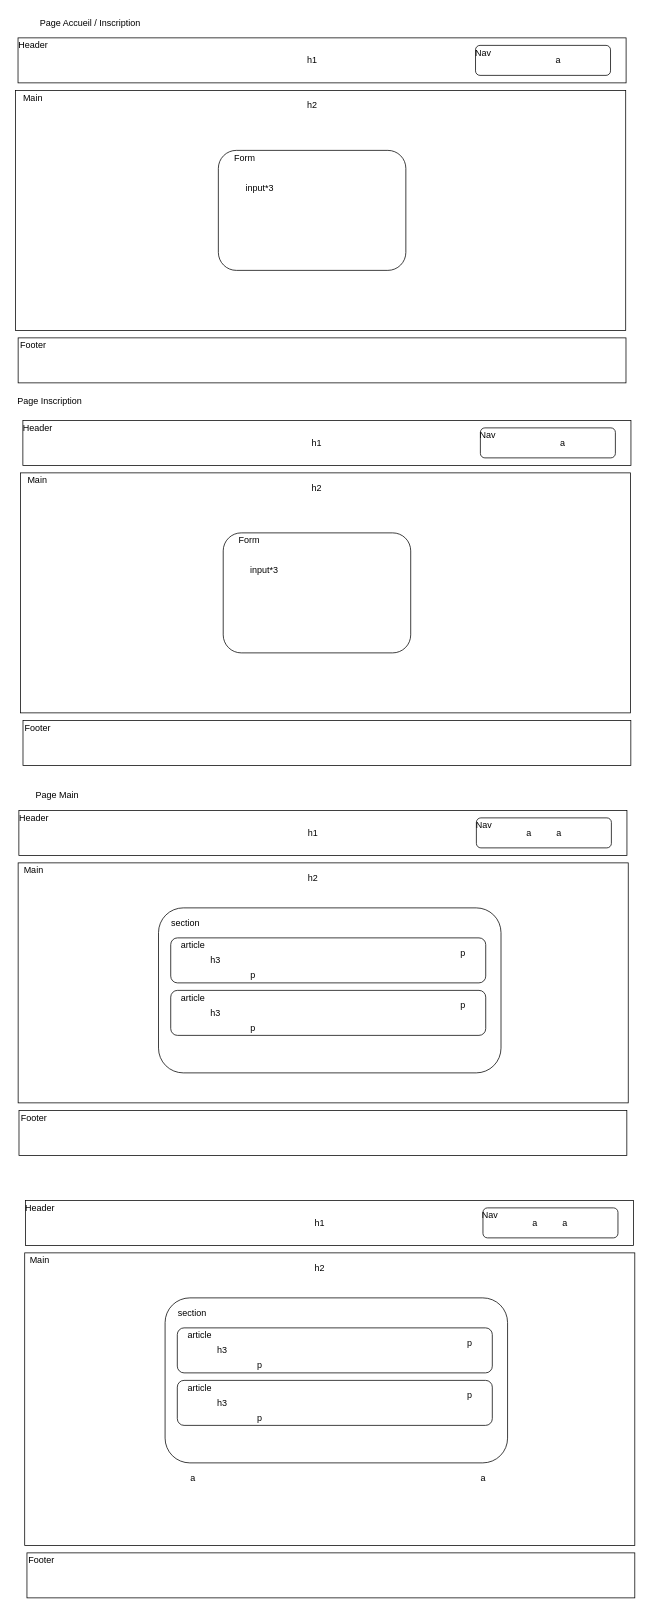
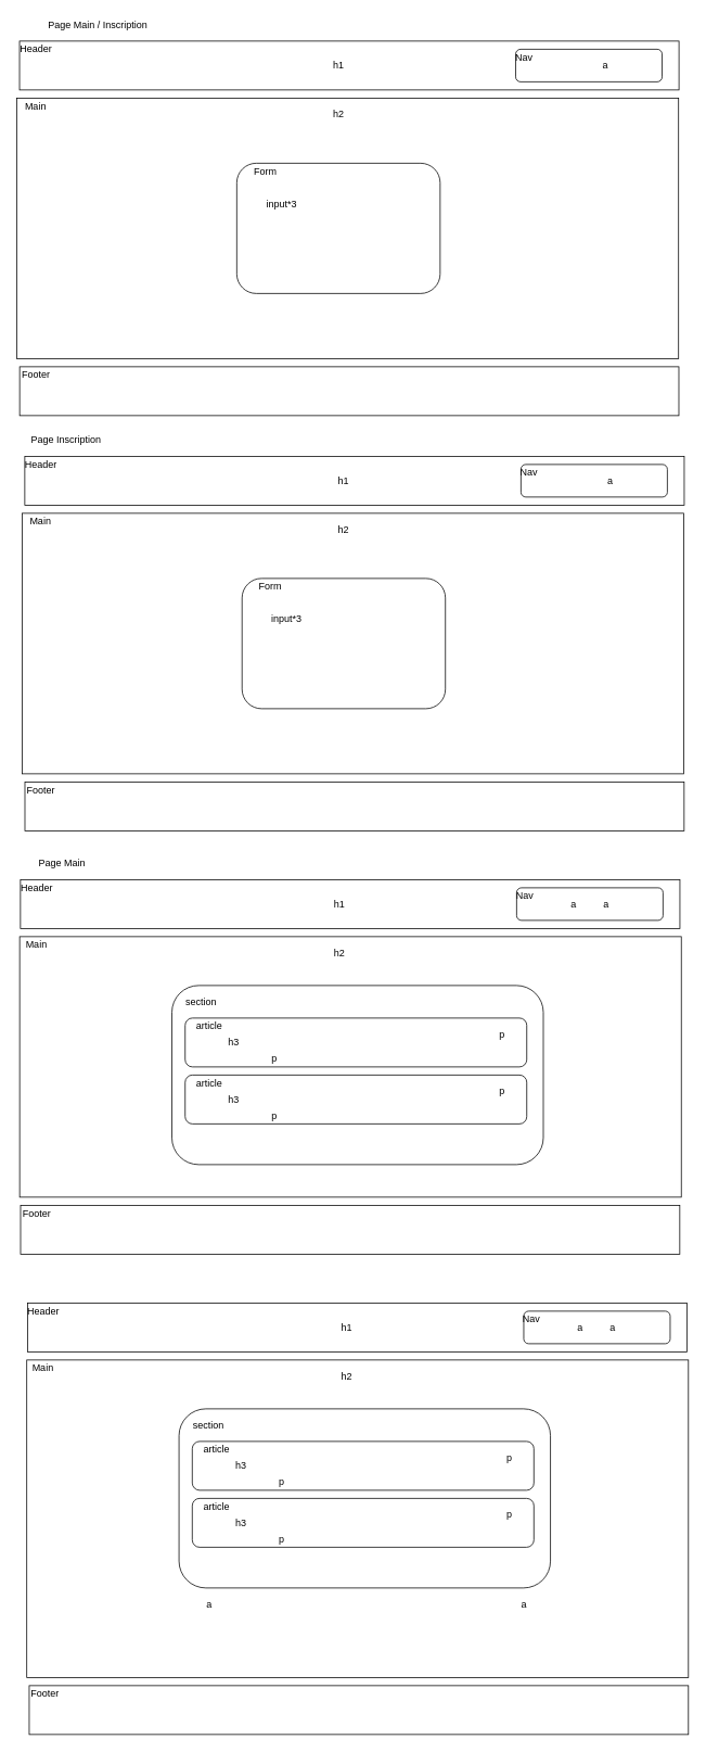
  <mxCell id="0" />
  <mxCell id="1" parent="0" />
  <mxCell id="2" value="" style="rounded=0;whiteSpace=wrap;html=1;" parent="1" vertex="1"><mxGeometry x="23.53" y="50" width="810.76" height="60" as="geometry" /></mxCell>
  <mxCell id="3" value="h1" style="text;html=1;strokeColor=none;fillColor=none;align=center;verticalAlign=middle;whiteSpace=wrap;rounded=0;" parent="1" vertex="1"><mxGeometry x="396" y="70" width="40" height="20" as="geometry" /></mxCell>
  <mxCell id="4" value="" style="rounded=1;whiteSpace=wrap;html=1;" parent="1" vertex="1"><mxGeometry x="633.53" y="60" width="180" height="40" as="geometry" /></mxCell>
  <mxCell id="5" value="Nav" style="text;html=1;strokeColor=none;fillColor=none;align=center;verticalAlign=middle;whiteSpace=wrap;rounded=0;flipH=1;flipV=1;" parent="1" vertex="1"><mxGeometry x="623.53" y="60" width="40" height="20" as="geometry" /></mxCell>
  <mxCell id="6" value="a" style="text;html=1;strokeColor=none;fillColor=none;align=center;verticalAlign=middle;whiteSpace=wrap;rounded=0;" parent="1" vertex="1"><mxGeometry x="723.53" y="70" width="40" height="20" as="geometry" /></mxCell>
  <mxCell id="7" value="" style="rounded=0;whiteSpace=wrap;html=1;" parent="1" vertex="1"><mxGeometry x="20.33" y="120" width="813.46" height="320" as="geometry" /></mxCell>
  <mxCell id="8" value="&lt;div&gt;Main&lt;/div&gt;" style="text;html=1;align=center;verticalAlign=middle;resizable=0;points=[];autosize=1;" parent="1" vertex="1"><mxGeometry x="22.54" y="120" width="40" height="20" as="geometry" /></mxCell>
  <mxCell id="9" value="Header" style="text;html=1;strokeColor=none;fillColor=none;align=center;verticalAlign=middle;whiteSpace=wrap;rounded=0;" parent="1" vertex="1"><mxGeometry x="23.53" y="50" width="40" height="20" as="geometry" /></mxCell>
- <mxCell id="10" value="Page Accueil / Inscription" style="text;html=1;strokeColor=none;fillColor=none;align=center;verticalAlign=middle;whiteSpace=wrap;rounded=0;" parent="1" vertex="1"><mxGeometry x="23.53" y="20" width="192.47" height="20" as="geometry" /></mxCell>
+ <mxCell id="10" value="Page Main / Inscription" style="text;html=1;strokeColor=none;fillColor=none;align=center;verticalAlign=middle;whiteSpace=wrap;rounded=0;" parent="1" vertex="1"><mxGeometry x="23.53" y="20" width="192.47" height="20" as="geometry" /></mxCell>
  <mxCell id="11" value="" style="rounded=0;whiteSpace=wrap;html=1;" parent="1" vertex="1"><mxGeometry x="23.68" y="450" width="810.47" height="60" as="geometry" /></mxCell>
  <mxCell id="12" value="Footer" style="text;html=1;strokeColor=none;fillColor=none;align=center;verticalAlign=middle;whiteSpace=wrap;rounded=0;" parent="1" vertex="1"><mxGeometry x="23.68" y="450" width="40" height="20" as="geometry" /></mxCell>
  <mxCell id="13" value="h2" style="text;html=1;strokeColor=none;fillColor=none;align=center;verticalAlign=middle;whiteSpace=wrap;rounded=0;" parent="1" vertex="1"><mxGeometry x="396" y="130" width="40" height="20" as="geometry" /></mxCell>
  <mxCell id="14" value="" style="rounded=0;whiteSpace=wrap;html=1;" parent="1" vertex="1"><mxGeometry x="24.67" y="1080" width="810.76" height="60" as="geometry" /></mxCell>
  <mxCell id="15" value="h1" style="text;html=1;strokeColor=none;fillColor=none;align=center;verticalAlign=middle;whiteSpace=wrap;rounded=0;" parent="1" vertex="1"><mxGeometry x="397.14" y="1100" width="40" height="20" as="geometry" /></mxCell>
  <mxCell id="16" value="" style="rounded=1;whiteSpace=wrap;html=1;" parent="1" vertex="1"><mxGeometry x="634.67" y="1090" width="180" height="40" as="geometry" /></mxCell>
  <mxCell id="17" value="Nav" style="text;html=1;strokeColor=none;fillColor=none;align=center;verticalAlign=middle;whiteSpace=wrap;rounded=0;flipH=1;flipV=1;" parent="1" vertex="1"><mxGeometry x="624.67" y="1090" width="40" height="20" as="geometry" /></mxCell>
  <mxCell id="18" value="a" style="text;html=1;strokeColor=none;fillColor=none;align=center;verticalAlign=middle;whiteSpace=wrap;rounded=0;" parent="1" vertex="1"><mxGeometry x="684.67" y="1100" width="40" height="20" as="geometry" /></mxCell>
  <mxCell id="19" value="a" style="text;html=1;strokeColor=none;fillColor=none;align=center;verticalAlign=middle;whiteSpace=wrap;rounded=0;" parent="1" vertex="1"><mxGeometry x="724.67" y="1100" width="40" height="20" as="geometry" /></mxCell>
  <mxCell id="20" value="" style="rounded=0;whiteSpace=wrap;html=1;" parent="1" vertex="1"><mxGeometry x="23.68" y="1150" width="813.46" height="320" as="geometry" /></mxCell>
  <mxCell id="21" value="&lt;div&gt;Main&lt;/div&gt;" style="text;html=1;align=center;verticalAlign=middle;resizable=0;points=[];autosize=1;" parent="1" vertex="1"><mxGeometry x="23.68" y="1150" width="40" height="20" as="geometry" /></mxCell>
  <mxCell id="22" value="Header" style="text;html=1;strokeColor=none;fillColor=none;align=center;verticalAlign=middle;whiteSpace=wrap;rounded=0;" parent="1" vertex="1"><mxGeometry x="24.67" y="1080" width="40" height="20" as="geometry" /></mxCell>
  <mxCell id="23" value="Page Main" style="text;html=1;strokeColor=none;fillColor=none;align=center;verticalAlign=middle;whiteSpace=wrap;rounded=0;" parent="1" vertex="1"><mxGeometry x="24.67" y="1050" width="102.47" height="20" as="geometry" /></mxCell>
  <mxCell id="24" value="" style="rounded=0;whiteSpace=wrap;html=1;" parent="1" vertex="1"><mxGeometry x="24.82" y="1480" width="810.47" height="60" as="geometry" /></mxCell>
  <mxCell id="25" value="Footer" style="text;html=1;strokeColor=none;fillColor=none;align=center;verticalAlign=middle;whiteSpace=wrap;rounded=0;" parent="1" vertex="1"><mxGeometry x="24.82" y="1480" width="40" height="20" as="geometry" /></mxCell>
  <mxCell id="26" value="" style="rounded=1;whiteSpace=wrap;html=1;" parent="1" vertex="1"><mxGeometry x="210.85" y="1210" width="456.65" height="220" as="geometry" /></mxCell>
  <mxCell id="27" value="&lt;div&gt;section&lt;/div&gt;" style="text;html=1;strokeColor=none;fillColor=none;align=center;verticalAlign=middle;whiteSpace=wrap;rounded=0;" parent="1" vertex="1"><mxGeometry x="227.14" y="1220" width="40" height="20" as="geometry" /></mxCell>
  <mxCell id="28" value="" style="rounded=1;whiteSpace=wrap;html=1;" parent="1" vertex="1"><mxGeometry x="227.14" y="1250" width="420" height="60" as="geometry" /></mxCell>
  <mxCell id="29" value="article" style="text;html=1;strokeColor=none;fillColor=none;align=center;verticalAlign=middle;whiteSpace=wrap;rounded=0;" parent="1" vertex="1"><mxGeometry x="237.14" y="1250" width="40" height="20" as="geometry" /></mxCell>
  <mxCell id="30" value="h3" style="text;html=1;strokeColor=none;fillColor=none;align=center;verticalAlign=middle;whiteSpace=wrap;rounded=0;" parent="1" vertex="1"><mxGeometry x="267.14" y="1270" width="40" height="20" as="geometry" /></mxCell>
  <mxCell id="31" value="h2" style="text;html=1;strokeColor=none;fillColor=none;align=center;verticalAlign=middle;whiteSpace=wrap;rounded=0;" parent="1" vertex="1"><mxGeometry x="397.14" y="1160" width="40" height="20" as="geometry" /></mxCell>
  <mxCell id="32" value="p" style="text;html=1;strokeColor=none;fillColor=none;align=center;verticalAlign=middle;whiteSpace=wrap;rounded=0;" parent="1" vertex="1"><mxGeometry x="597.14" y="1260" width="40" height="20" as="geometry" /></mxCell>
  <mxCell id="33" value="&lt;div&gt;p&lt;/div&gt;" style="text;html=1;strokeColor=none;fillColor=none;align=center;verticalAlign=middle;whiteSpace=wrap;rounded=0;" parent="1" vertex="1"><mxGeometry x="317.14" y="1290" width="40" height="20" as="geometry" /></mxCell>
  <mxCell id="34" value="" style="rounded=1;whiteSpace=wrap;html=1;" parent="1" vertex="1"><mxGeometry x="290.64" y="200" width="250" height="160" as="geometry" /></mxCell>
  <mxCell id="35" value="Form" style="text;html=1;strokeColor=none;fillColor=none;align=center;verticalAlign=middle;whiteSpace=wrap;rounded=0;" parent="1" vertex="1"><mxGeometry x="306" y="200" width="40" height="20" as="geometry" /></mxCell>
  <mxCell id="36" value="input*3" style="text;html=1;strokeColor=none;fillColor=none;align=center;verticalAlign=middle;whiteSpace=wrap;rounded=0;" parent="1" vertex="1"><mxGeometry x="326" y="240" width="40" height="20" as="geometry" /></mxCell>
  <mxCell id="37" value="" style="rounded=1;whiteSpace=wrap;html=1;" parent="1" vertex="1"><mxGeometry x="227.14" y="1320" width="420" height="60" as="geometry" /></mxCell>
  <mxCell id="38" value="article" style="text;html=1;strokeColor=none;fillColor=none;align=center;verticalAlign=middle;whiteSpace=wrap;rounded=0;" parent="1" vertex="1"><mxGeometry x="237.14" y="1320" width="40" height="20" as="geometry" /></mxCell>
  <mxCell id="39" value="h3" style="text;html=1;strokeColor=none;fillColor=none;align=center;verticalAlign=middle;whiteSpace=wrap;rounded=0;" parent="1" vertex="1"><mxGeometry x="267.14" y="1340" width="40" height="20" as="geometry" /></mxCell>
  <mxCell id="40" value="p" style="text;html=1;strokeColor=none;fillColor=none;align=center;verticalAlign=middle;whiteSpace=wrap;rounded=0;" parent="1" vertex="1"><mxGeometry x="597.14" y="1330" width="40" height="20" as="geometry" /></mxCell>
  <mxCell id="41" value="&lt;div&gt;p&lt;/div&gt;" style="text;html=1;strokeColor=none;fillColor=none;align=center;verticalAlign=middle;whiteSpace=wrap;rounded=0;" parent="1" vertex="1"><mxGeometry x="317.14" y="1360" width="40" height="20" as="geometry" /></mxCell>
  <mxCell id="42" value="" style="rounded=0;whiteSpace=wrap;html=1;" parent="1" vertex="1"><mxGeometry x="30.01" y="560" width="810.76" height="60" as="geometry" /></mxCell>
  <mxCell id="43" value="h1" style="text;html=1;strokeColor=none;fillColor=none;align=center;verticalAlign=middle;whiteSpace=wrap;rounded=0;" parent="1" vertex="1"><mxGeometry x="402.48" y="580" width="40" height="20" as="geometry" /></mxCell>
  <mxCell id="44" value="" style="rounded=1;whiteSpace=wrap;html=1;" parent="1" vertex="1"><mxGeometry x="640.01" y="570" width="180" height="40" as="geometry" /></mxCell>
  <mxCell id="45" value="Nav" style="text;html=1;strokeColor=none;fillColor=none;align=center;verticalAlign=middle;whiteSpace=wrap;rounded=0;flipH=1;flipV=1;" parent="1" vertex="1"><mxGeometry x="630.01" y="570" width="40" height="20" as="geometry" /></mxCell>
  <mxCell id="46" value="a" style="text;html=1;strokeColor=none;fillColor=none;align=center;verticalAlign=middle;whiteSpace=wrap;rounded=0;" parent="1" vertex="1"><mxGeometry x="730.01" y="580" width="40" height="20" as="geometry" /></mxCell>
  <mxCell id="47" value="" style="rounded=0;whiteSpace=wrap;html=1;" parent="1" vertex="1"><mxGeometry x="26.81" y="630" width="813.46" height="320" as="geometry" /></mxCell>
  <mxCell id="48" value="&lt;div&gt;Main&lt;/div&gt;" style="text;html=1;align=center;verticalAlign=middle;resizable=0;points=[];autosize=1;" parent="1" vertex="1"><mxGeometry x="29.02" y="630" width="40" height="20" as="geometry" /></mxCell>
  <mxCell id="49" value="Header" style="text;html=1;strokeColor=none;fillColor=none;align=center;verticalAlign=middle;whiteSpace=wrap;rounded=0;" parent="1" vertex="1"><mxGeometry x="30.01" y="560" width="40" height="20" as="geometry" /></mxCell>
- <mxCell id="50" value="Page Inscription" style="text;html=1;strokeColor=none;fillColor=none;align=center;verticalAlign=middle;whiteSpace=wrap;rounded=0;" parent="1" vertex="1"><mxGeometry x="15.01" y="525" width="102.47" height="20" as="geometry" /></mxCell>
+ <mxCell id="50" value="Page Inscription" style="text;html=1;strokeColor=none;fillColor=none;align=center;verticalAlign=middle;whiteSpace=wrap;rounded=0;" parent="1" vertex="1"><mxGeometry x="30.01" y="530" width="102.47" height="20" as="geometry" /></mxCell>
  <mxCell id="51" value="" style="rounded=0;whiteSpace=wrap;html=1;" parent="1" vertex="1"><mxGeometry x="30.16" y="960" width="810.47" height="60" as="geometry" /></mxCell>
  <mxCell id="52" value="Footer" style="text;html=1;strokeColor=none;fillColor=none;align=center;verticalAlign=middle;whiteSpace=wrap;rounded=0;" parent="1" vertex="1"><mxGeometry x="30.16" y="960" width="40" height="20" as="geometry" /></mxCell>
  <mxCell id="53" value="h2" style="text;html=1;strokeColor=none;fillColor=none;align=center;verticalAlign=middle;whiteSpace=wrap;rounded=0;" parent="1" vertex="1"><mxGeometry x="402.48" y="640" width="40" height="20" as="geometry" /></mxCell>
  <mxCell id="54" value="" style="rounded=1;whiteSpace=wrap;html=1;" parent="1" vertex="1"><mxGeometry x="297.12" y="710" width="250" height="160" as="geometry" /></mxCell>
  <mxCell id="55" value="Form" style="text;html=1;strokeColor=none;fillColor=none;align=center;verticalAlign=middle;whiteSpace=wrap;rounded=0;" parent="1" vertex="1"><mxGeometry x="312.48" y="710" width="40" height="20" as="geometry" /></mxCell>
  <mxCell id="56" value="input*3" style="text;html=1;strokeColor=none;fillColor=none;align=center;verticalAlign=middle;whiteSpace=wrap;rounded=0;" parent="1" vertex="1"><mxGeometry x="332.48" y="750" width="40" height="20" as="geometry" /></mxCell>
  <mxCell id="57" value="" style="rounded=0;whiteSpace=wrap;html=1;" vertex="1" parent="1"><mxGeometry x="33.44" y="1600" width="810.76" height="60" as="geometry" /></mxCell>
  <mxCell id="58" value="h1" style="text;html=1;strokeColor=none;fillColor=none;align=center;verticalAlign=middle;whiteSpace=wrap;rounded=0;" vertex="1" parent="1"><mxGeometry x="405.91" y="1620" width="40" height="20" as="geometry" /></mxCell>
  <mxCell id="59" value="" style="rounded=1;whiteSpace=wrap;html=1;" vertex="1" parent="1"><mxGeometry x="643.44" y="1610" width="180" height="40" as="geometry" /></mxCell>
  <mxCell id="60" value="Nav" style="text;html=1;strokeColor=none;fillColor=none;align=center;verticalAlign=middle;whiteSpace=wrap;rounded=0;flipH=1;flipV=1;" vertex="1" parent="1"><mxGeometry x="633.44" y="1610" width="40" height="20" as="geometry" /></mxCell>
  <mxCell id="61" value="a" style="text;html=1;strokeColor=none;fillColor=none;align=center;verticalAlign=middle;whiteSpace=wrap;rounded=0;" vertex="1" parent="1"><mxGeometry x="693.44" y="1620" width="40" height="20" as="geometry" /></mxCell>
  <mxCell id="62" value="a" style="text;html=1;strokeColor=none;fillColor=none;align=center;verticalAlign=middle;whiteSpace=wrap;rounded=0;" vertex="1" parent="1"><mxGeometry x="733.44" y="1620" width="40" height="20" as="geometry" /></mxCell>
  <mxCell id="63" value="" style="rounded=0;whiteSpace=wrap;html=1;" vertex="1" parent="1"><mxGeometry x="32.45" y="1670" width="813.46" height="390" as="geometry" /></mxCell>
  <mxCell id="64" value="&lt;div&gt;Main&lt;/div&gt;" style="text;html=1;align=center;verticalAlign=middle;resizable=0;points=[];autosize=1;" vertex="1" parent="1"><mxGeometry x="32.45" y="1670" width="40" height="20" as="geometry" /></mxCell>
  <mxCell id="65" value="Header" style="text;html=1;strokeColor=none;fillColor=none;align=center;verticalAlign=middle;whiteSpace=wrap;rounded=0;" vertex="1" parent="1"><mxGeometry x="33.44" y="1600" width="40" height="20" as="geometry" /></mxCell>
  <mxCell id="66" value="" style="rounded=0;whiteSpace=wrap;html=1;" vertex="1" parent="1"><mxGeometry x="35.44" y="2070" width="810.47" height="60" as="geometry" /></mxCell>
  <mxCell id="67" value="Footer" style="text;html=1;strokeColor=none;fillColor=none;align=center;verticalAlign=middle;whiteSpace=wrap;rounded=0;" vertex="1" parent="1"><mxGeometry x="35.44" y="2070" width="40" height="20" as="geometry" /></mxCell>
  <mxCell id="68" value="" style="rounded=1;whiteSpace=wrap;html=1;" vertex="1" parent="1"><mxGeometry x="219.62" y="1730" width="456.65" height="220" as="geometry" /></mxCell>
  <mxCell id="69" value="&lt;div&gt;section&lt;/div&gt;" style="text;html=1;strokeColor=none;fillColor=none;align=center;verticalAlign=middle;whiteSpace=wrap;rounded=0;" vertex="1" parent="1"><mxGeometry x="235.91" y="1740" width="40" height="20" as="geometry" /></mxCell>
  <mxCell id="70" value="" style="rounded=1;whiteSpace=wrap;html=1;" vertex="1" parent="1"><mxGeometry x="235.91" y="1770" width="420" height="60" as="geometry" /></mxCell>
  <mxCell id="71" value="article" style="text;html=1;strokeColor=none;fillColor=none;align=center;verticalAlign=middle;whiteSpace=wrap;rounded=0;" vertex="1" parent="1"><mxGeometry x="245.91" y="1770" width="40" height="20" as="geometry" /></mxCell>
  <mxCell id="72" value="h3" style="text;html=1;strokeColor=none;fillColor=none;align=center;verticalAlign=middle;whiteSpace=wrap;rounded=0;" vertex="1" parent="1"><mxGeometry x="275.91" y="1790" width="40" height="20" as="geometry" /></mxCell>
  <mxCell id="73" value="h2" style="text;html=1;strokeColor=none;fillColor=none;align=center;verticalAlign=middle;whiteSpace=wrap;rounded=0;" vertex="1" parent="1"><mxGeometry x="405.91" y="1680" width="40" height="20" as="geometry" /></mxCell>
  <mxCell id="74" value="p" style="text;html=1;strokeColor=none;fillColor=none;align=center;verticalAlign=middle;whiteSpace=wrap;rounded=0;" vertex="1" parent="1"><mxGeometry x="605.91" y="1780" width="40" height="20" as="geometry" /></mxCell>
  <mxCell id="75" value="&lt;div&gt;p&lt;/div&gt;" style="text;html=1;strokeColor=none;fillColor=none;align=center;verticalAlign=middle;whiteSpace=wrap;rounded=0;" vertex="1" parent="1"><mxGeometry x="325.91" y="1810" width="40" height="20" as="geometry" /></mxCell>
  <mxCell id="76" value="" style="rounded=1;whiteSpace=wrap;html=1;" vertex="1" parent="1"><mxGeometry x="235.91" y="1840" width="420" height="60" as="geometry" /></mxCell>
  <mxCell id="77" value="article" style="text;html=1;strokeColor=none;fillColor=none;align=center;verticalAlign=middle;whiteSpace=wrap;rounded=0;" vertex="1" parent="1"><mxGeometry x="245.91" y="1840" width="40" height="20" as="geometry" /></mxCell>
  <mxCell id="78" value="h3" style="text;html=1;strokeColor=none;fillColor=none;align=center;verticalAlign=middle;whiteSpace=wrap;rounded=0;" vertex="1" parent="1"><mxGeometry x="275.91" y="1860" width="40" height="20" as="geometry" /></mxCell>
  <mxCell id="79" value="p" style="text;html=1;strokeColor=none;fillColor=none;align=center;verticalAlign=middle;whiteSpace=wrap;rounded=0;" vertex="1" parent="1"><mxGeometry x="605.91" y="1850" width="40" height="20" as="geometry" /></mxCell>
  <mxCell id="80" value="&lt;div&gt;p&lt;/div&gt;" style="text;html=1;strokeColor=none;fillColor=none;align=center;verticalAlign=middle;whiteSpace=wrap;rounded=0;" vertex="1" parent="1"><mxGeometry x="325.91" y="1880" width="40" height="20" as="geometry" /></mxCell>
  <mxCell id="81" value="a" style="text;html=1;strokeColor=none;fillColor=none;align=center;verticalAlign=middle;whiteSpace=wrap;rounded=0;" vertex="1" parent="1"><mxGeometry x="237" y="1960" width="40" height="20" as="geometry" /></mxCell>
  <mxCell id="82" value="a" style="text;html=1;strokeColor=none;fillColor=none;align=center;verticalAlign=middle;whiteSpace=wrap;rounded=0;" vertex="1" parent="1"><mxGeometry x="624" y="1960" width="40" height="20" as="geometry" /></mxCell>
